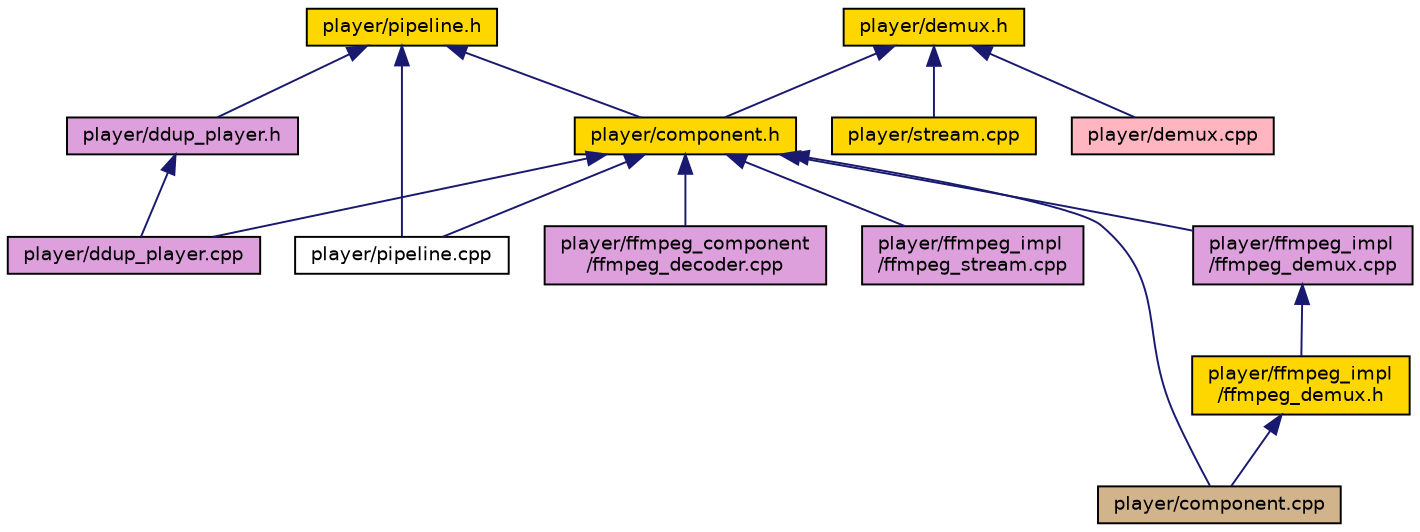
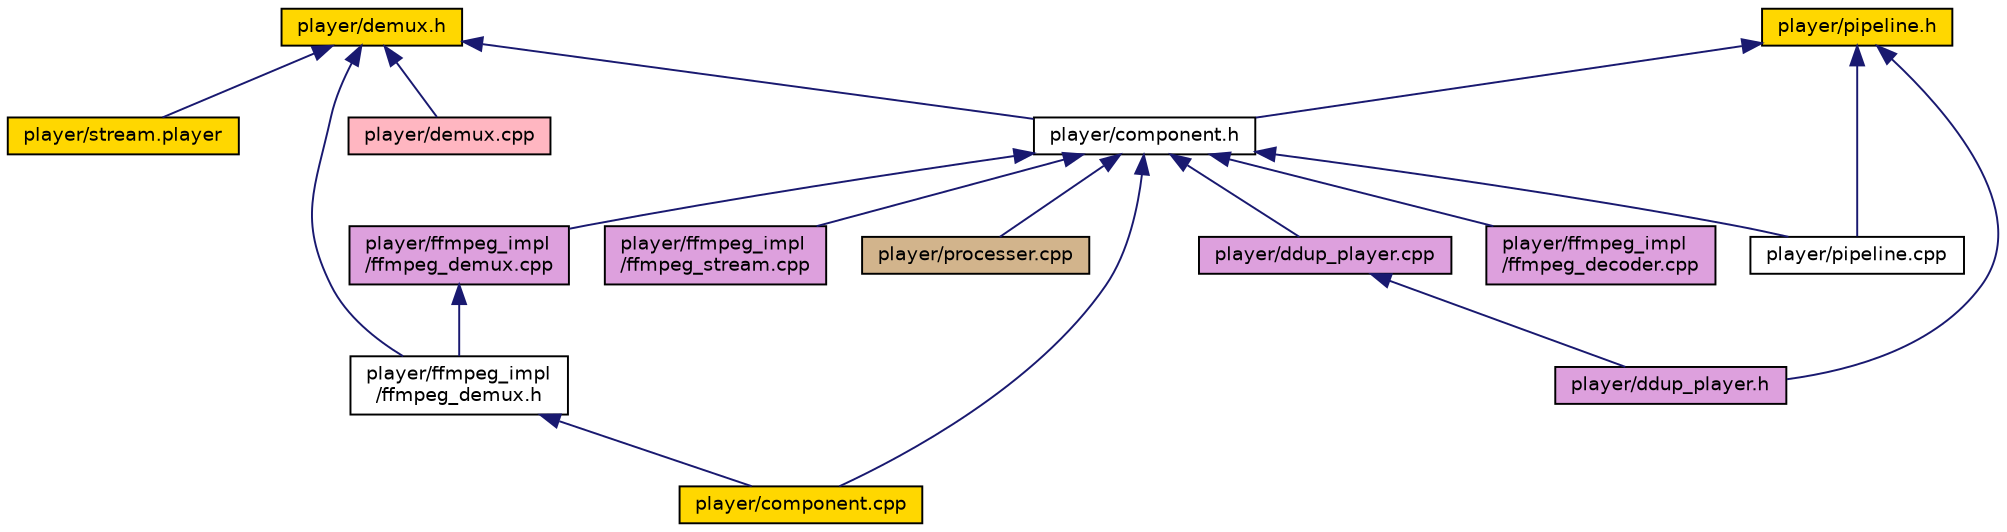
  digraph {
    node [color=black fillcolor=plum fontname=Helvetica fontsize=10 shape=record style=filled]
    edge [color=midnightblue dir=back fontname=Helvetica fontsize=10 labelfontname=Helvetica labelfontsize=10 style=solid]
    n1 [fillcolor=gold fontcolor=black height=0.2 label="player/demux.h" width=0.4]
-   n2 [fillcolor=gold height=0.2 label="player/component.h" width=0.4]
-   n3 [fillcolor=gold height=0.2 label="player/ffmpeg_impl\l/ffmpeg_demux.h" width=0.4]
+   n2 [fillcolor=white height=0.2 label="player/component.h" width=0.4]
+   n3 [fillcolor=white height=0.2 label="player/ffmpeg_impl\l/ffmpeg_demux.h" width=0.4]
    n4 [fillcolor=lightpink height=0.2 label="player/demux.cpp" width=0.4]
-   n5 [fillcolor=gold height=0.2 label="player/stream.cpp" width=0.4]
-   n6 [fillcolor=tan height=0.2 label="player/component.cpp" width=0.4]
+   n5 [fillcolor=gold height=0.2 label="player/stream.player" width=0.4]
+   n6 [fillcolor=gold height=0.2 label="player/component.cpp" width=0.4]
    n7 [height=0.2 label="player/ddup_player.cpp" width=0.4]
-   n8 [height=0.2 label="player/ffmpeg_component\l/ffmpeg_decoder.cpp" width=0.4]
+   n8 [height=0.2 label="player/ffmpeg_impl\l/ffmpeg_decoder.cpp" width=0.4]
    n9 [height=0.2 label="player/ffmpeg_impl\l/ffmpeg_demux.cpp" width=0.4]
    n10 [height=0.2 label="player/ffmpeg_impl\l/ffmpeg_stream.cpp" width=0.4]
    n11 [fillcolor=white height=0.2 label="player/pipeline.cpp" width=0.4]
+   n12 [fillcolor=tan height=0.2 label="player/processer.cpp" width=0.4]
    n13 [fillcolor=gold height=0.2 label="player/pipeline.h" width=0.4]
    n14 [height=0.2 label="player/ddup_player.h" width=0.4]
    n1 -> n2
+   n1 -> n3
    n1 -> n4
    n1 -> n5
    n2 -> n6
    n2 -> n7
    n2 -> n8
    n2 -> n9
    n2 -> n10
    n2 -> n11
+   n2 -> n12
    n3 -> n6
    n9 -> n3
    n13 -> n2
    n13 -> n11
    n13 -> n14
-   n14 -> n7
+   n7 -> n14
  }
